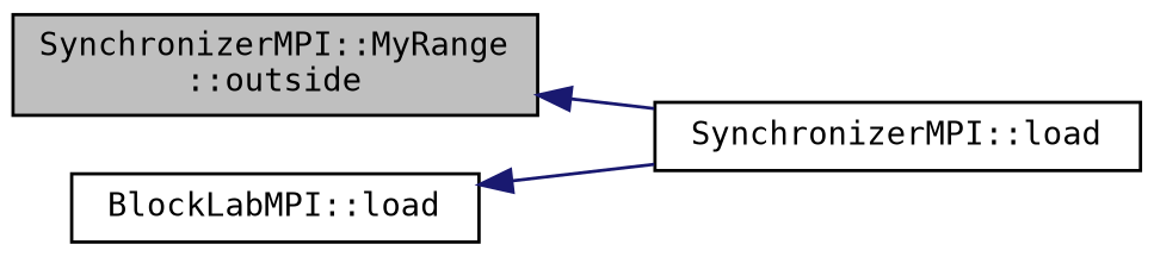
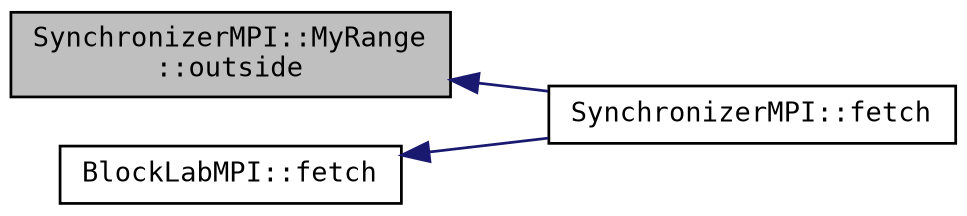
  digraph {
    fontname="DejaVu Sans Mono"
    rankdir=LR
    node [color=black fillcolor=white fontname="DejaVu Sans Mono" fontsize=10 shape=record style=filled]
    edge [color=midnightblue dir=back fontname="DejaVu Sans Mono" fontsize=10 labelfontname=Helvetica labelfontsize=10 style=solid]
    n1 [fillcolor=grey75 fontcolor=black height=0.2 label="SynchronizerMPI::MyRange\l::outside" width=0.4]
-   n2 [height=0.2 label="SynchronizerMPI::load" width=0.4]
-   n3 [height=0.2 label="BlockLabMPI::load" width=0.4]
+   n2 [height=0.2 label="SynchronizerMPI::fetch" width=0.4]
+   n3 [height=0.2 label="BlockLabMPI::fetch" width=0.4]
    n1 -> n2
    n3 -> n2
  }
